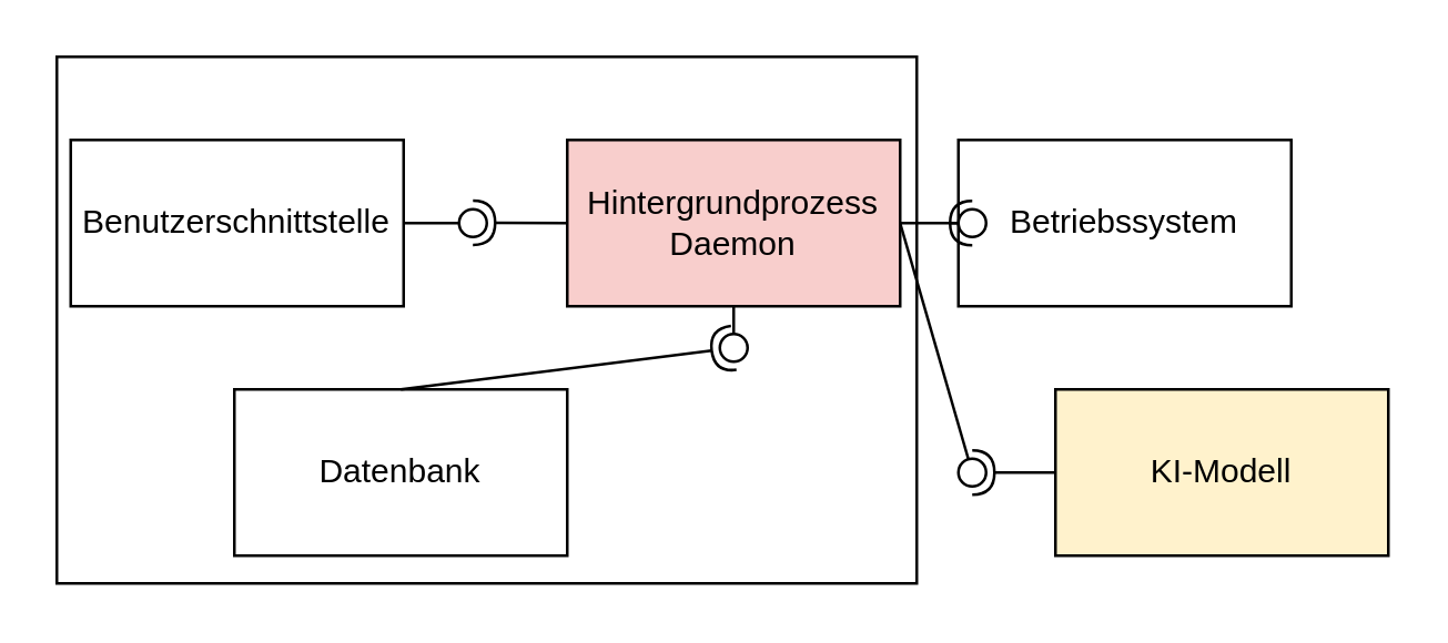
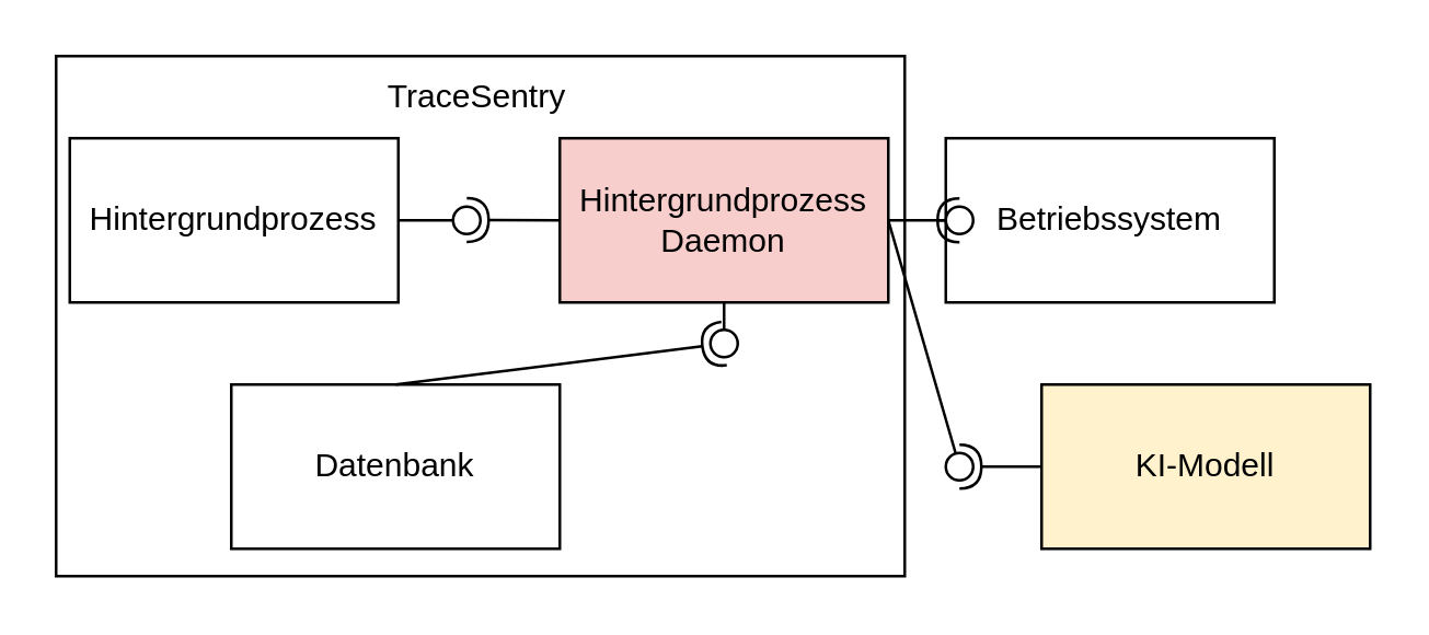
  <mxCell id="0" />
  <mxCell id="1" parent="0" />
  <mxCell id="2" value="" style="rounded=0;whiteSpace=wrap;html=1;" vertex="1" parent="1"><mxGeometry x="20" y="20" width="310" height="190" as="geometry" /></mxCell>
- <mxCell id="3" value="Benutzerschnittstelle" style="rounded=0;whiteSpace=wrap;html=1;" vertex="1" parent="1"><mxGeometry x="25" y="50" width="120" height="60" as="geometry" /></mxCell>
+ <mxCell id="3" value="Hintergrundprozess" style="rounded=0;whiteSpace=wrap;html=1;" vertex="1" parent="1"><mxGeometry x="25" y="50" width="120" height="60" as="geometry" /></mxCell>
  <mxCell id="4" value="Hintergrundprozess&lt;div&gt;Daemon&lt;/div&gt;" style="rounded=0;whiteSpace=wrap;html=1;fillColor=#f8cecc;" vertex="1" parent="1"><mxGeometry x="204" y="50" width="120" height="60" as="geometry" /></mxCell>
  <mxCell id="5" value="Betriebssystem" style="rounded=0;whiteSpace=wrap;html=1;" vertex="1" parent="1"><mxGeometry x="345" y="50" width="120" height="60" as="geometry" /></mxCell>
  <mxCell id="6" value="Datenbank" style="rounded=0;whiteSpace=wrap;html=1;" vertex="1" parent="1"><mxGeometry x="84" y="140" width="120" height="60" as="geometry" /></mxCell>
  <mxCell id="7" value="" style="rounded=0;orthogonalLoop=1;jettySize=auto;html=1;endArrow=halfCircle;endFill=0;endSize=6;strokeWidth=1;sketch=0;exitX=0;exitY=0.5;exitDx=0;exitDy=0;" edge="1" parent="1" source="4"><mxGeometry relative="1" as="geometry"><mxPoint x="200" y="80" as="sourcePoint" /><mxPoint x="170" y="79.9" as="targetPoint" /><Array as="points" /></mxGeometry></mxCell>
  <mxCell id="8" value="" style="rounded=0;orthogonalLoop=1;jettySize=auto;html=1;endArrow=oval;endFill=0;sketch=0;sourcePerimeterSpacing=0;targetPerimeterSpacing=0;endSize=10;exitX=1;exitY=0.5;exitDx=0;exitDy=0;" edge="1" parent="1" source="3"><mxGeometry relative="1" as="geometry"><mxPoint x="130" y="105" as="sourcePoint" /><mxPoint x="170" y="80" as="targetPoint" /></mxGeometry></mxCell>
  <mxCell id="9" value="" style="ellipse;whiteSpace=wrap;html=1;align=center;aspect=fixed;fillColor=none;strokeColor=none;resizable=0;perimeter=centerPerimeter;rotatable=0;allowArrows=0;points=[];outlineConnect=1;" vertex="1" parent="1"><mxGeometry x="145" y="75" width="10" height="10" as="geometry" /></mxCell>
  <mxCell id="10" value="" style="rounded=0;orthogonalLoop=1;jettySize=auto;html=1;endArrow=halfCircle;endFill=0;endSize=6;strokeWidth=1;sketch=0;exitX=0.5;exitY=0;exitDx=0;exitDy=0;" edge="1" target="12" parent="1" source="6"><mxGeometry relative="1" as="geometry"><mxPoint x="300" y="125" as="sourcePoint" /></mxGeometry></mxCell>
  <mxCell id="11" value="" style="rounded=0;orthogonalLoop=1;jettySize=auto;html=1;endArrow=oval;endFill=0;sketch=0;sourcePerimeterSpacing=0;targetPerimeterSpacing=0;endSize=10;exitX=0.5;exitY=1;exitDx=0;exitDy=0;" edge="1" target="12" parent="1" source="4"><mxGeometry relative="1" as="geometry"><mxPoint x="260" y="125" as="sourcePoint" /></mxGeometry></mxCell>
  <mxCell id="12" value="" style="ellipse;whiteSpace=wrap;html=1;align=center;aspect=fixed;fillColor=none;strokeColor=none;resizable=0;perimeter=centerPerimeter;rotatable=0;allowArrows=0;points=[];outlineConnect=1;" vertex="1" parent="1"><mxGeometry x="259" y="120" width="10" height="10" as="geometry" /></mxCell>
  <mxCell id="13" value="" style="rounded=0;orthogonalLoop=1;jettySize=auto;html=1;endArrow=halfCircle;endFill=0;endSize=6;strokeWidth=1;sketch=0;exitX=0;exitY=0.5;exitDx=0;exitDy=0;" edge="1" parent="1" source="5"><mxGeometry relative="1" as="geometry"><mxPoint x="404" y="75" as="sourcePoint" /><mxPoint x="350" y="80" as="targetPoint" /></mxGeometry></mxCell>
  <mxCell id="14" value="" style="rounded=0;orthogonalLoop=1;jettySize=auto;html=1;endArrow=oval;endFill=0;sketch=0;sourcePerimeterSpacing=0;targetPerimeterSpacing=0;endSize=10;exitX=1;exitY=0.5;exitDx=0;exitDy=0;" edge="1" parent="1" source="4"><mxGeometry relative="1" as="geometry"><mxPoint x="324" y="85" as="sourcePoint" /><mxPoint x="350" y="80" as="targetPoint" /></mxGeometry></mxCell>
+ <mxCell id="15" value="TraceSentry" style="text;html=1;align=center;verticalAlign=middle;whiteSpace=wrap;rounded=0;" vertex="1" parent="1"><mxGeometry x="144" y="20" width="60" height="30" as="geometry" /></mxCell>
  <mxCell id="16" value="KI-Modell" style="rounded=0;whiteSpace=wrap;html=1;fillColor=#fff2cc;" vertex="1" parent="1"><mxGeometry x="380" y="140" width="120" height="60" as="geometry" /></mxCell>
  <mxCell id="17" value="" style="rounded=0;orthogonalLoop=1;jettySize=auto;html=1;endArrow=halfCircle;endFill=0;endSize=6;strokeWidth=1;sketch=0;exitX=0;exitY=0.5;exitDx=0;exitDy=0;" edge="1" source="16" parent="1"><mxGeometry relative="1" as="geometry"><mxPoint x="404" y="165" as="sourcePoint" /><mxPoint x="350" y="170" as="targetPoint" /></mxGeometry></mxCell>
  <mxCell id="18" value="" style="rounded=0;orthogonalLoop=1;jettySize=auto;html=1;endArrow=oval;endFill=0;sketch=0;sourcePerimeterSpacing=0;targetPerimeterSpacing=0;endSize=10;exitX=1;exitY=0.5;exitDx=0;exitDy=0;" edge="1" parent="1" source="4"><mxGeometry relative="1" as="geometry"><mxPoint x="324" y="170" as="sourcePoint" /><mxPoint x="350" y="170" as="targetPoint" /></mxGeometry></mxCell>
